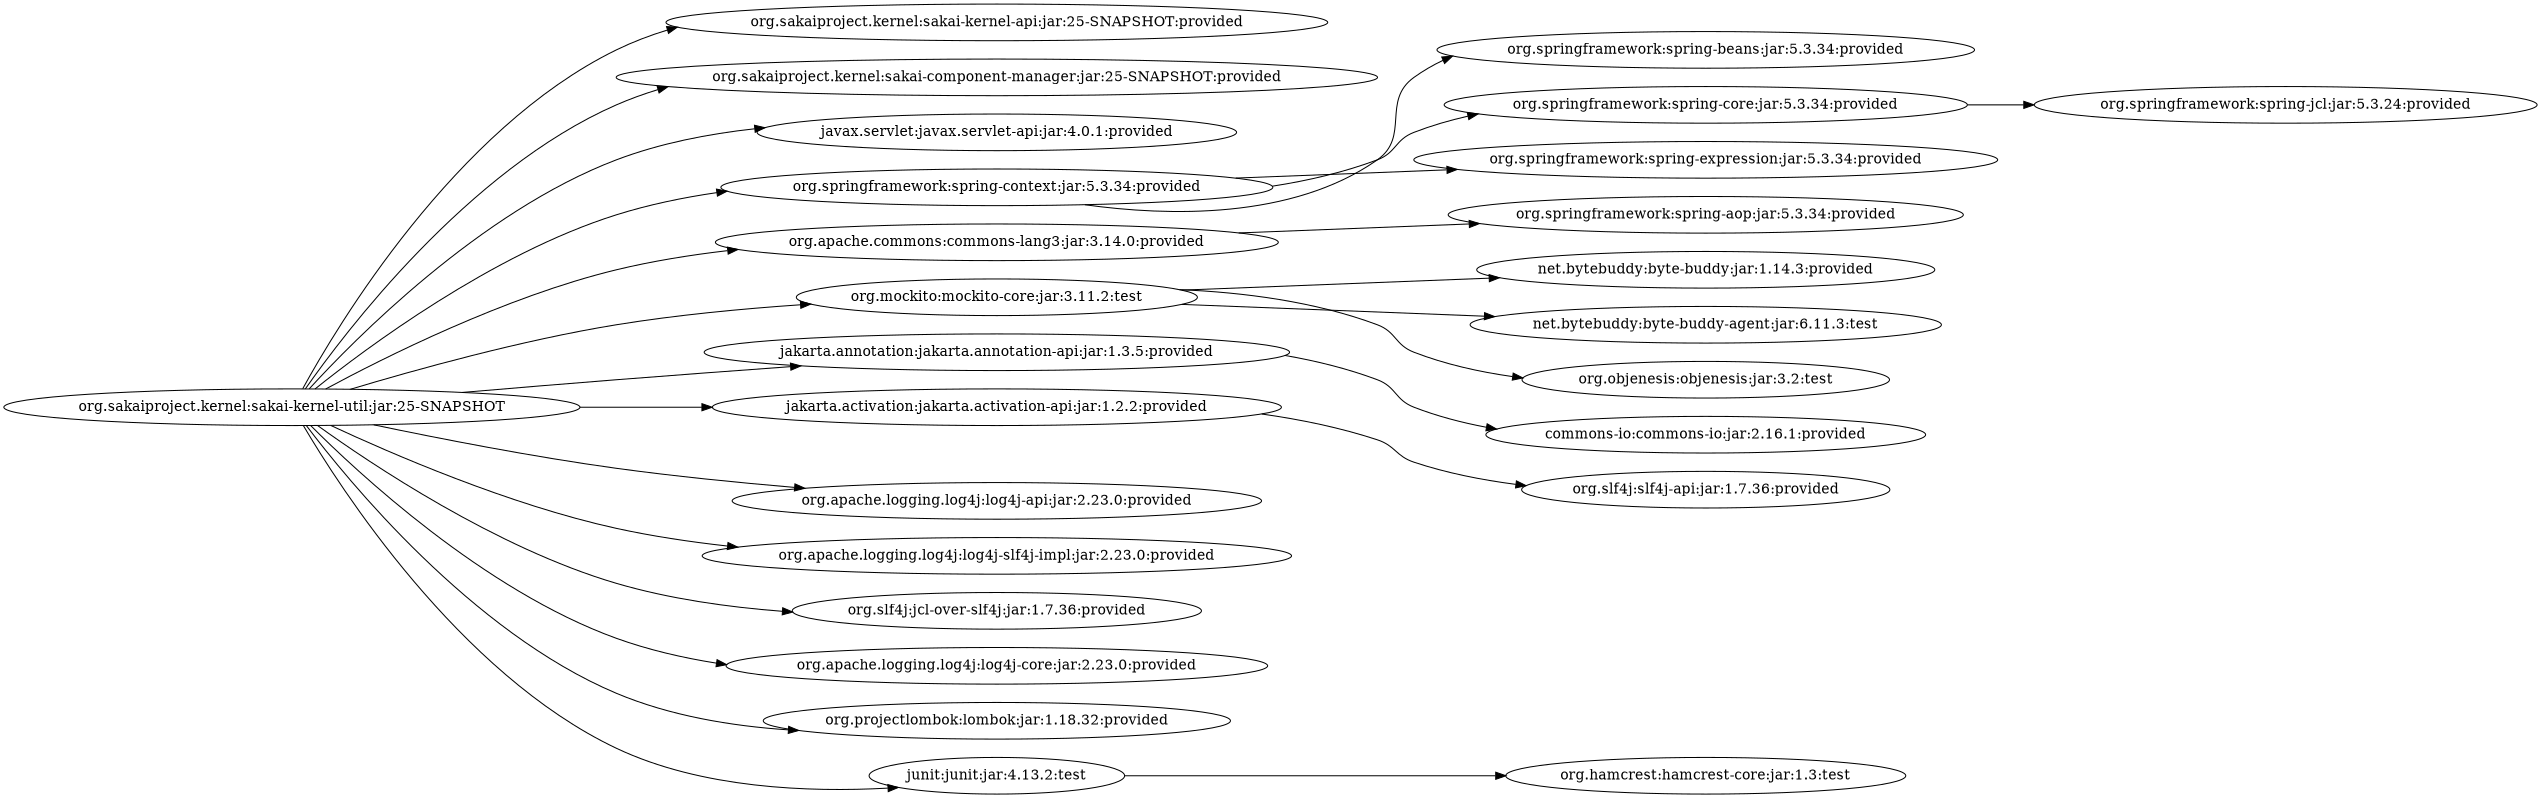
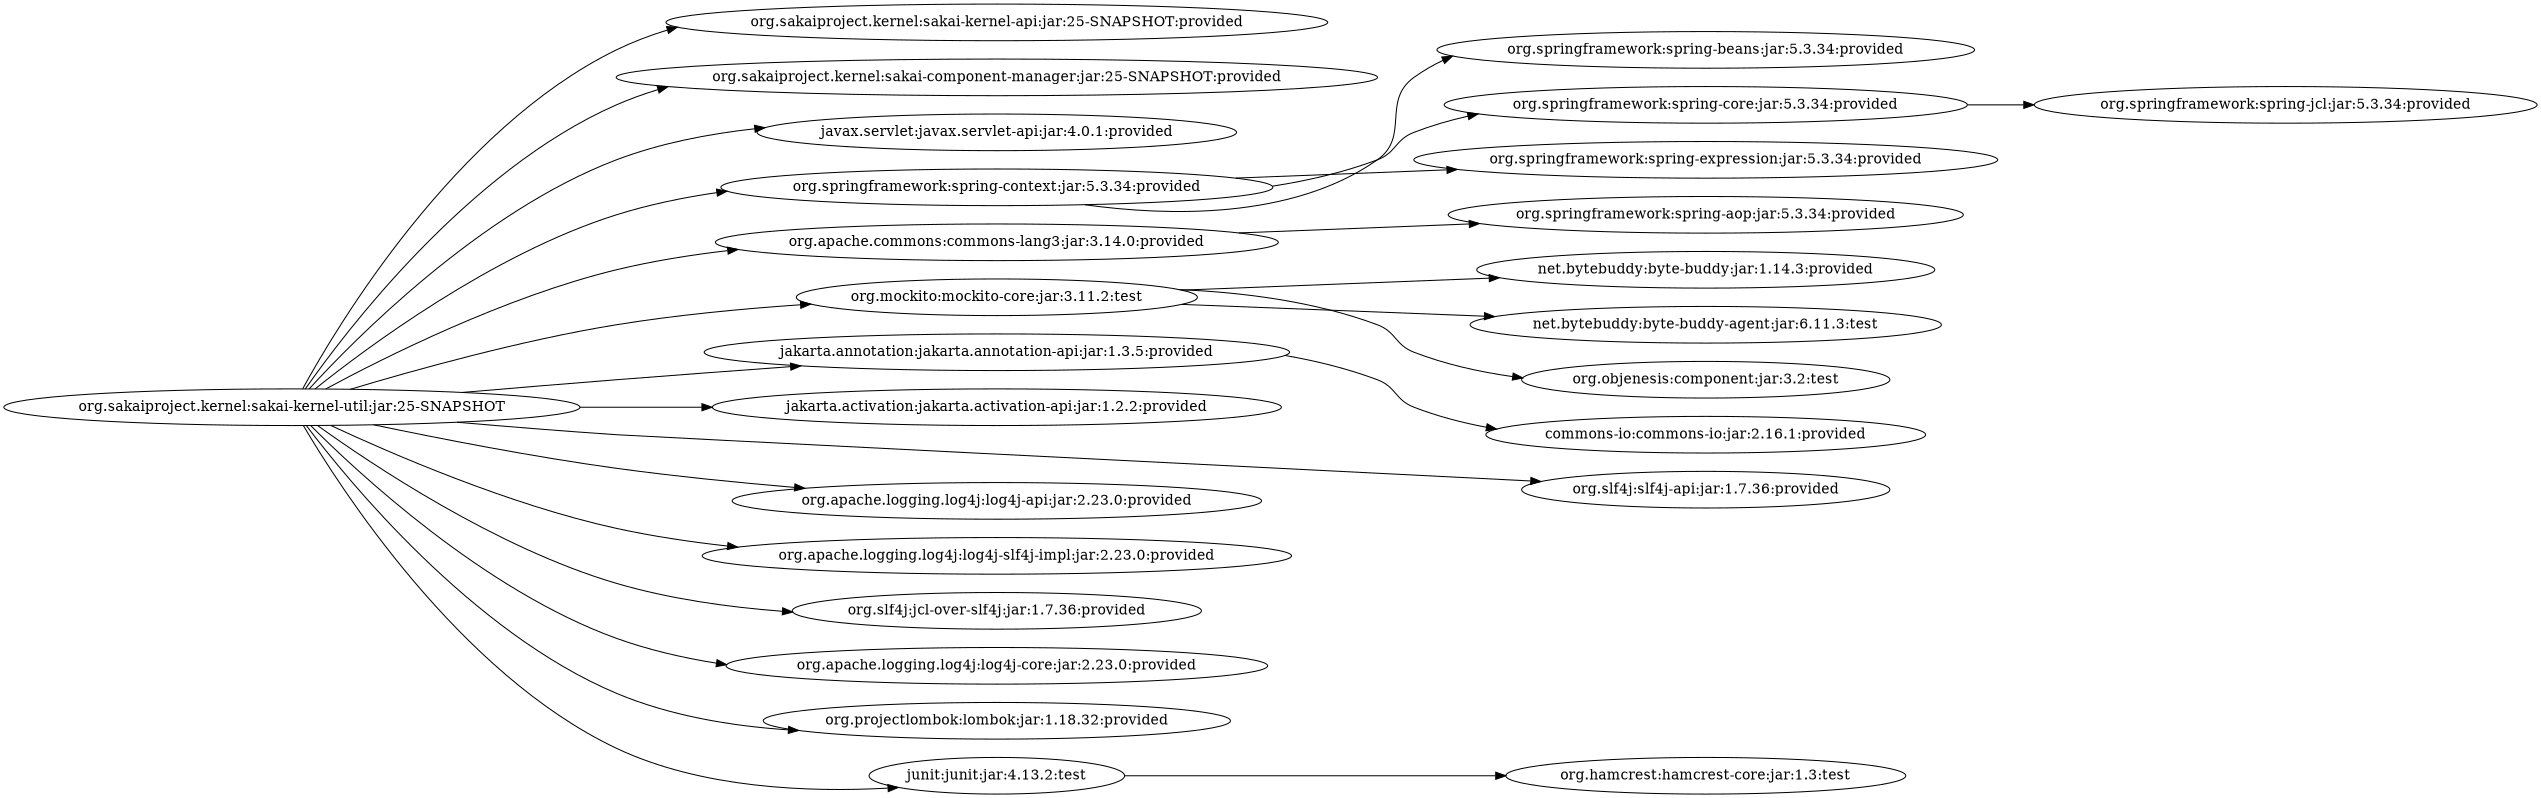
  digraph {
    rankdir=LR
    "org.sakaiproject.kernel:sakai-kernel-util:jar:25-SNAPSHOT"
    "org.sakaiproject.kernel:sakai-kernel-api:jar:25-SNAPSHOT:provided"
    "org.sakaiproject.kernel:sakai-component-manager:jar:25-SNAPSHOT:provided"
    "javax.servlet:javax.servlet-api:jar:4.0.1:provided"
    "org.springframework:spring-context:jar:5.3.34:provided"
    "org.apache.commons:commons-lang3:jar:3.14.0:provided"
    "org.mockito:mockito-core:jar:3.11.2:test"
    "jakarta.annotation:jakarta.annotation-api:jar:1.3.5:provided"
    "jakarta.activation:jakarta.activation-api:jar:1.2.2:provided"
    "org.slf4j:slf4j-api:jar:1.7.36:provided"
    "org.apache.logging.log4j:log4j-api:jar:2.23.0:provided"
    "org.apache.logging.log4j:log4j-slf4j-impl:jar:2.23.0:provided"
    "org.slf4j:jcl-over-slf4j:jar:1.7.36:provided"
    "org.apache.logging.log4j:log4j-core:jar:2.23.0:provided"
    "org.projectlombok:lombok:jar:1.18.32:provided"
    "junit:junit:jar:4.13.2:test"
    "org.springframework:spring-beans:jar:5.3.34:provided"
    "org.springframework:spring-core:jar:5.3.34:provided"
    "org.springframework:spring-expression:jar:5.3.34:provided"
    "org.springframework:spring-aop:jar:5.3.34:provided"
    "net.bytebuddy:byte-buddy:jar:1.14.3:provided"
    n22 [label="net.bytebuddy:byte-buddy-agent:jar:6.11.3:test"]
-   "org.objenesis:objenesis:jar:3.2:test"
+   "org.objenesis:objenesis:jar:3.2:test" [label="org.objenesis:component:jar:3.2:test"]
    "commons-io:commons-io:jar:2.16.1:provided"
    "org.hamcrest:hamcrest-core:jar:1.3:test"
-   "org.springframework:spring-jcl:jar:5.3.34:provided" [label="org.springframework:spring-jcl:jar:5.3.24:provided"]
+   "org.springframework:spring-jcl:jar:5.3.34:provided"
    "org.sakaiproject.kernel:sakai-kernel-util:jar:25-SNAPSHOT" -> "org.sakaiproject.kernel:sakai-kernel-api:jar:25-SNAPSHOT:provided"
    "org.sakaiproject.kernel:sakai-kernel-util:jar:25-SNAPSHOT" -> "org.sakaiproject.kernel:sakai-component-manager:jar:25-SNAPSHOT:provided"
    "org.sakaiproject.kernel:sakai-kernel-util:jar:25-SNAPSHOT" -> "javax.servlet:javax.servlet-api:jar:4.0.1:provided"
    "org.sakaiproject.kernel:sakai-kernel-util:jar:25-SNAPSHOT" -> "org.springframework:spring-context:jar:5.3.34:provided"
    "org.sakaiproject.kernel:sakai-kernel-util:jar:25-SNAPSHOT" -> "org.apache.commons:commons-lang3:jar:3.14.0:provided"
    "org.sakaiproject.kernel:sakai-kernel-util:jar:25-SNAPSHOT" -> "org.mockito:mockito-core:jar:3.11.2:test"
    "org.sakaiproject.kernel:sakai-kernel-util:jar:25-SNAPSHOT" -> "jakarta.annotation:jakarta.annotation-api:jar:1.3.5:provided"
    "org.sakaiproject.kernel:sakai-kernel-util:jar:25-SNAPSHOT" -> "jakarta.activation:jakarta.activation-api:jar:1.2.2:provided"
-   "jakarta.activation:jakarta.activation-api:jar:1.2.2:provided" -> "org.slf4j:slf4j-api:jar:1.7.36:provided"
+   "org.sakaiproject.kernel:sakai-kernel-util:jar:25-SNAPSHOT" -> "org.slf4j:slf4j-api:jar:1.7.36:provided"
    "org.sakaiproject.kernel:sakai-kernel-util:jar:25-SNAPSHOT" -> "org.apache.logging.log4j:log4j-api:jar:2.23.0:provided"
    "org.sakaiproject.kernel:sakai-kernel-util:jar:25-SNAPSHOT" -> "org.apache.logging.log4j:log4j-slf4j-impl:jar:2.23.0:provided"
    "org.sakaiproject.kernel:sakai-kernel-util:jar:25-SNAPSHOT" -> "org.slf4j:jcl-over-slf4j:jar:1.7.36:provided"
    "org.sakaiproject.kernel:sakai-kernel-util:jar:25-SNAPSHOT" -> "org.apache.logging.log4j:log4j-core:jar:2.23.0:provided"
    "org.sakaiproject.kernel:sakai-kernel-util:jar:25-SNAPSHOT" -> "org.projectlombok:lombok:jar:1.18.32:provided"
    "org.sakaiproject.kernel:sakai-kernel-util:jar:25-SNAPSHOT" -> "junit:junit:jar:4.13.2:test"
    "org.springframework:spring-context:jar:5.3.34:provided" -> "org.springframework:spring-beans:jar:5.3.34:provided"
    "org.springframework:spring-context:jar:5.3.34:provided" -> "org.springframework:spring-core:jar:5.3.34:provided"
    "org.springframework:spring-context:jar:5.3.34:provided" -> "org.springframework:spring-expression:jar:5.3.34:provided"
    "org.apache.commons:commons-lang3:jar:3.14.0:provided" -> "org.springframework:spring-aop:jar:5.3.34:provided"
    "org.mockito:mockito-core:jar:3.11.2:test" -> "net.bytebuddy:byte-buddy:jar:1.14.3:provided"
    "org.mockito:mockito-core:jar:3.11.2:test" -> n22
    "org.mockito:mockito-core:jar:3.11.2:test" -> "org.objenesis:objenesis:jar:3.2:test"
    "jakarta.annotation:jakarta.annotation-api:jar:1.3.5:provided" -> "commons-io:commons-io:jar:2.16.1:provided"
    "junit:junit:jar:4.13.2:test" -> "org.hamcrest:hamcrest-core:jar:1.3:test"
    "org.springframework:spring-core:jar:5.3.34:provided" -> "org.springframework:spring-jcl:jar:5.3.34:provided"
  }
